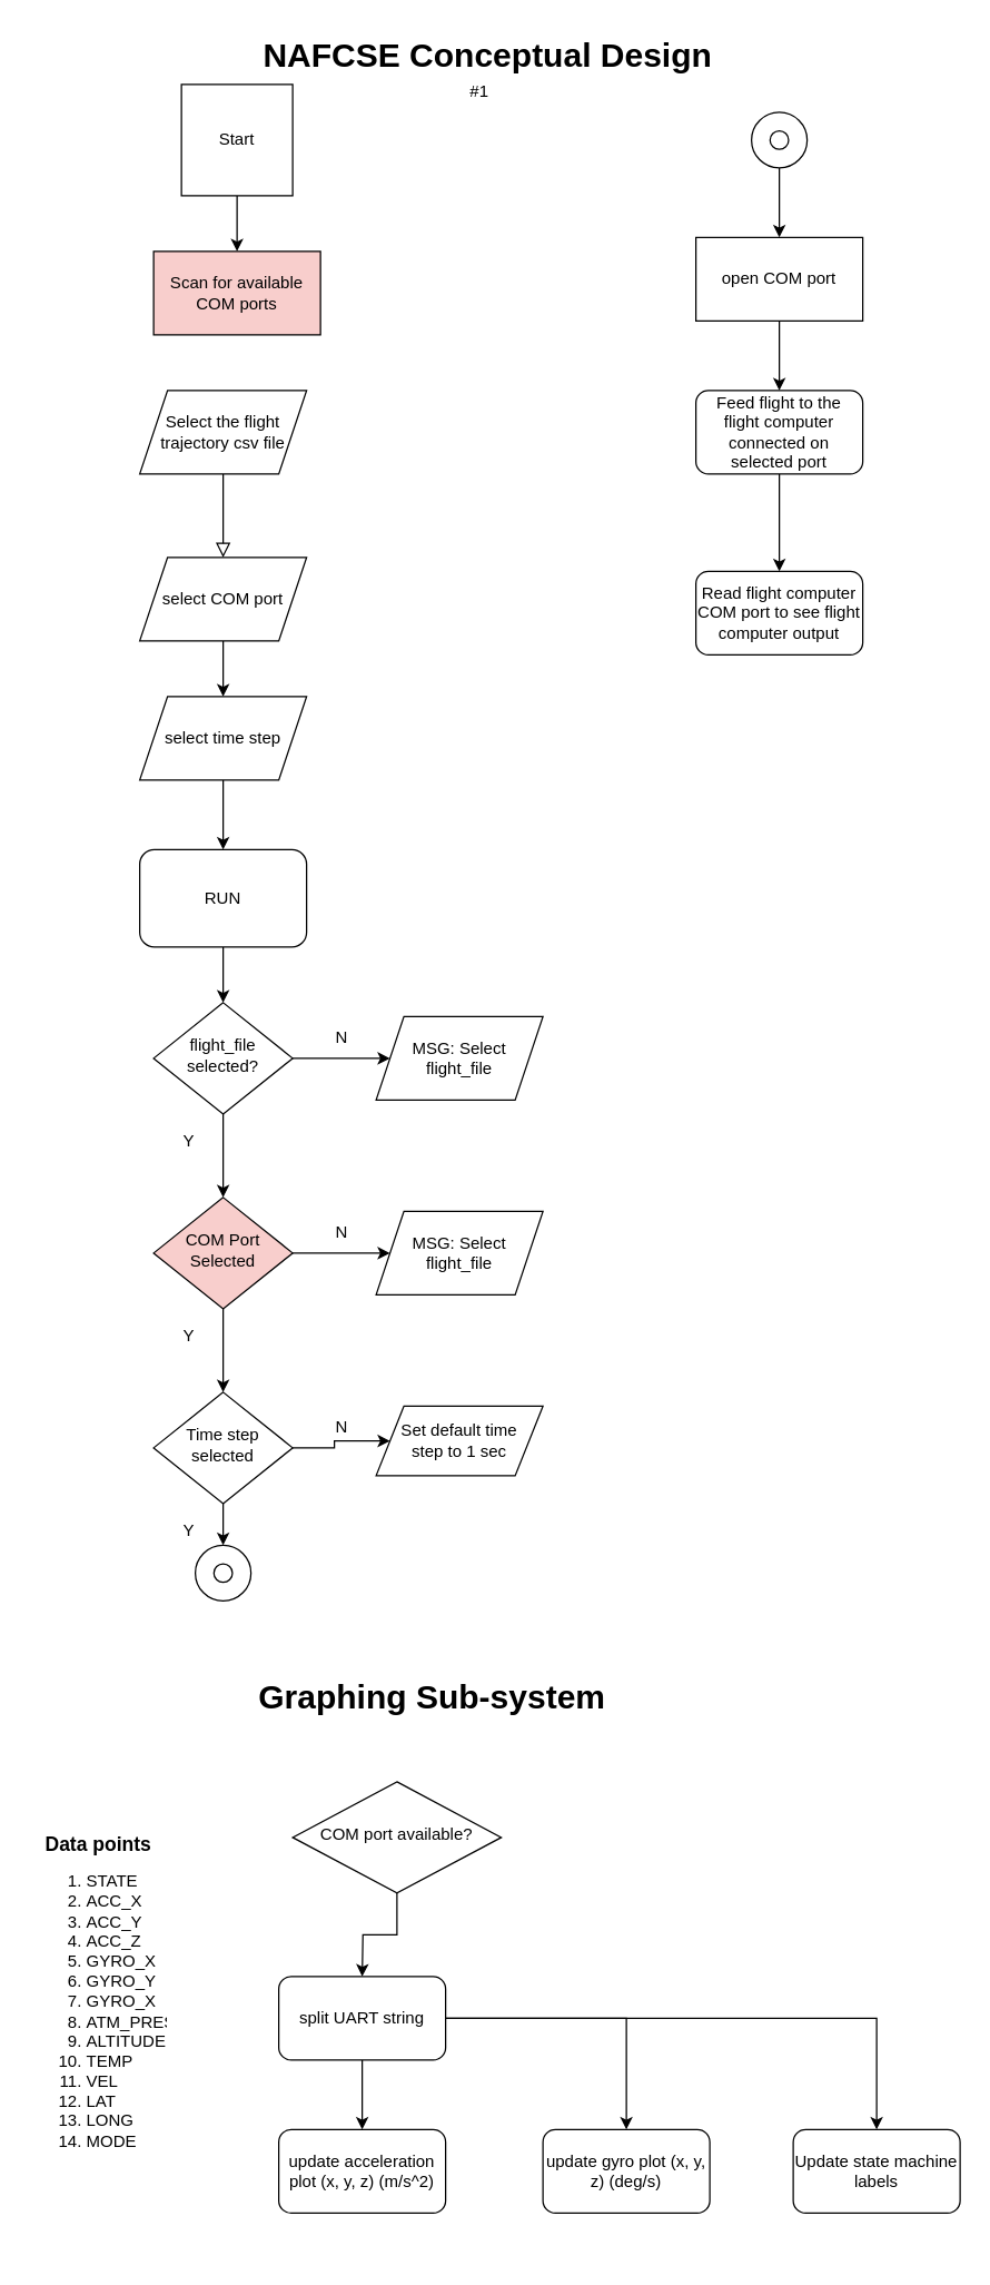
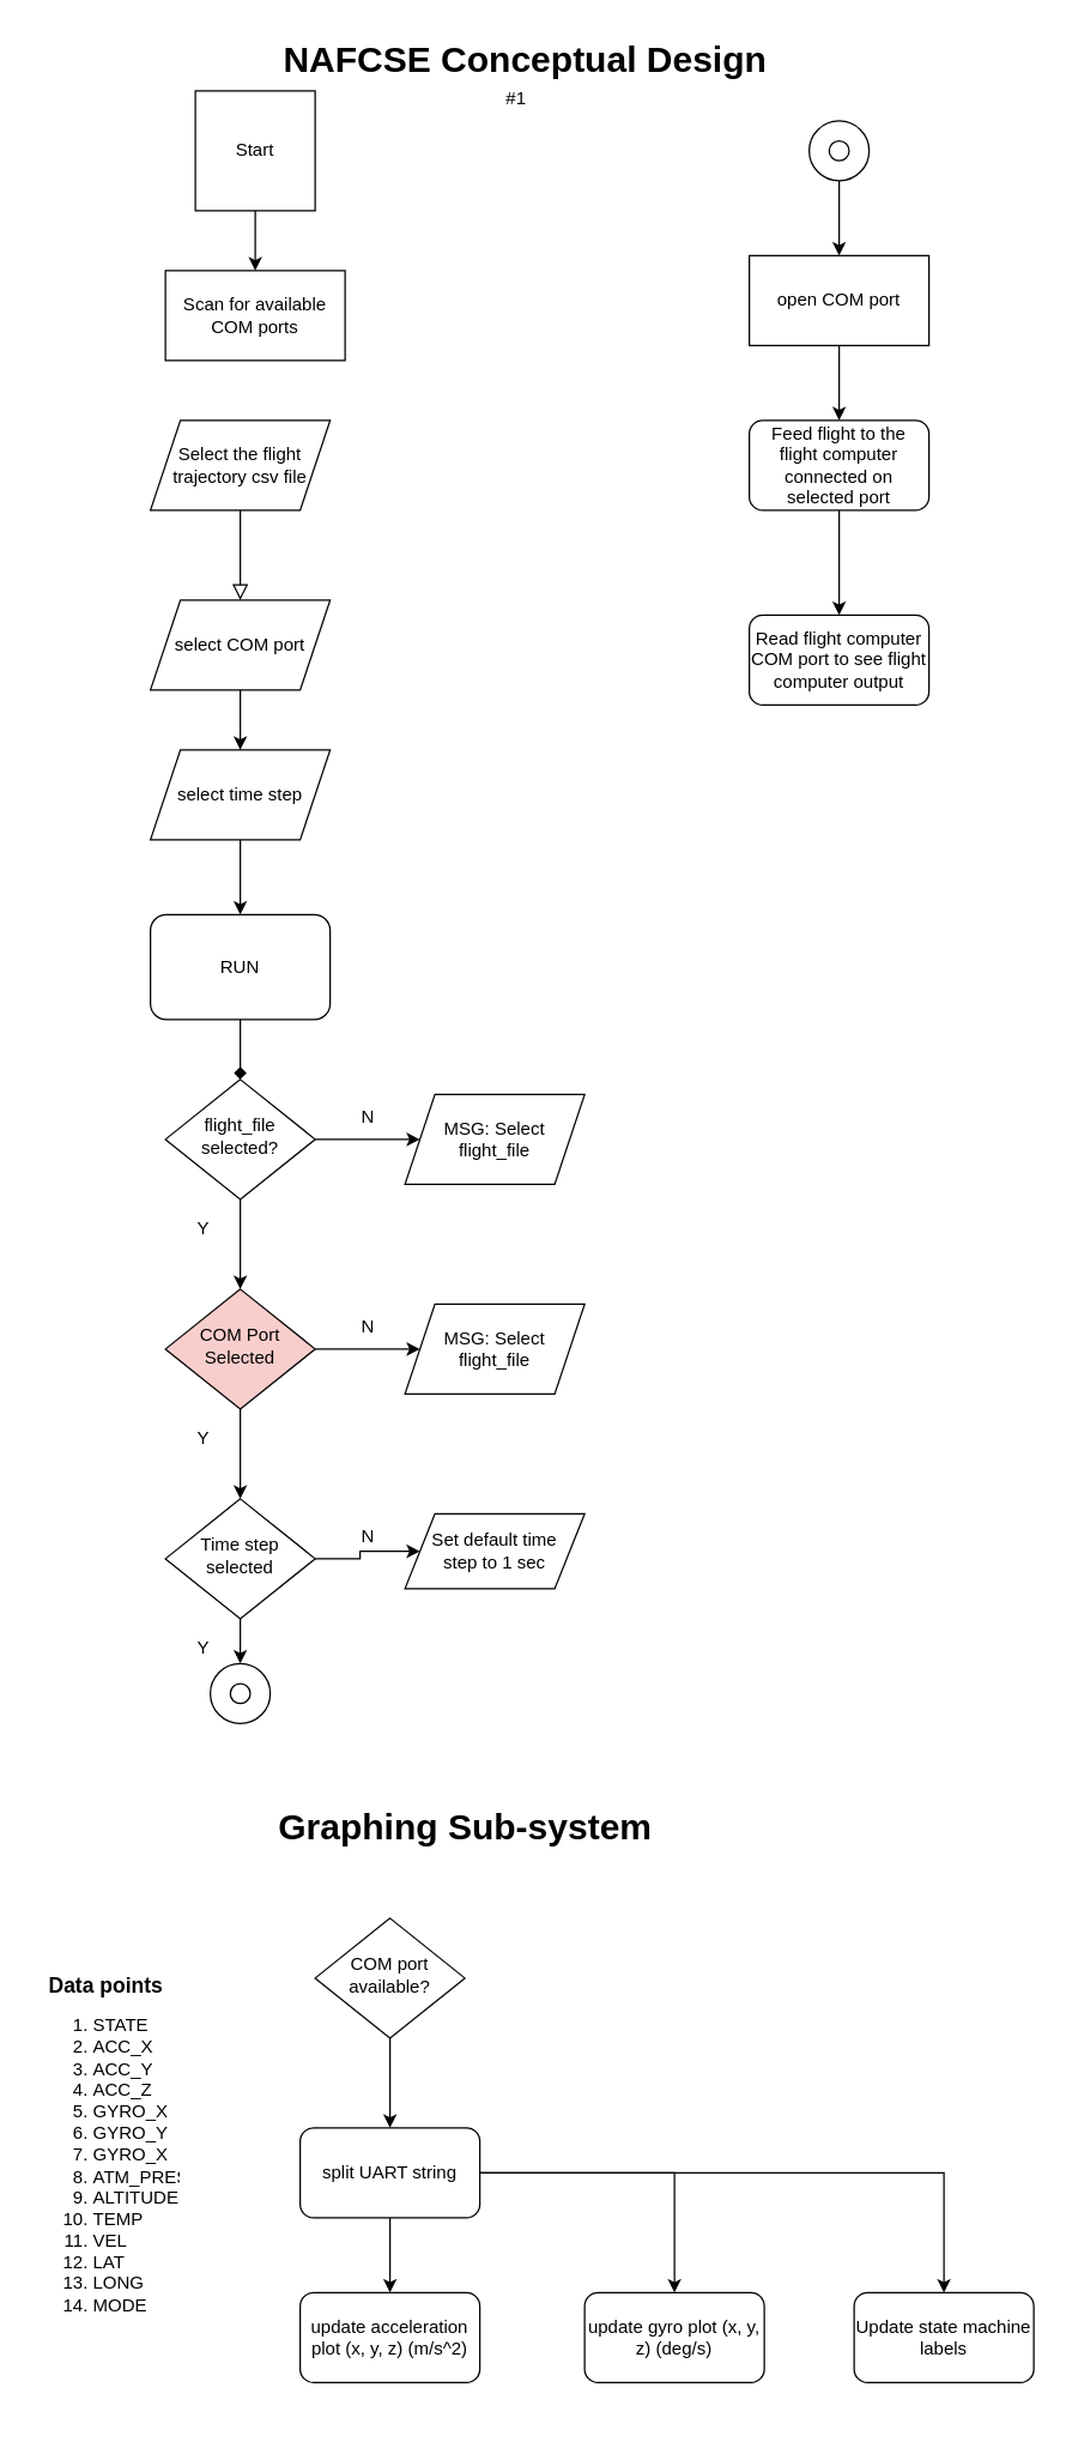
  <mxCell id="0" />
  <mxCell id="1" parent="0" />
  <mxCell id="2" value="" style="rounded=0;html=1;jettySize=auto;orthogonalLoop=1;fontSize=11;endArrow=block;endFill=0;endSize=8;strokeWidth=1;shadow=0;labelBackgroundColor=none;edgeStyle=orthogonalEdgeStyle;" parent="1" edge="1"><mxGeometry relative="1" as="geometry"><mxPoint x="160" y="320" as="sourcePoint" /><mxPoint x="160" y="400" as="targetPoint" /></mxGeometry></mxCell>
  <mxCell id="3" style="edgeStyle=orthogonalEdgeStyle;rounded=0;orthogonalLoop=1;jettySize=auto;html=1;" edge="1" parent="1" source="4" target="30"><mxGeometry relative="1" as="geometry" /></mxCell>
  <mxCell id="4" value="Start" style="whiteSpace=wrap;html=1;aspect=fixed;rounded=0;" vertex="1" parent="1"><mxGeometry x="130" y="60" width="80" height="80" as="geometry" /></mxCell>
  <mxCell id="5" style="edgeStyle=orthogonalEdgeStyle;rounded=0;orthogonalLoop=1;jettySize=auto;html=1;entryX=0.5;entryY=0;entryDx=0;entryDy=0;" edge="1" parent="1"><mxGeometry relative="1" as="geometry"><mxPoint x="160" y="440" as="sourcePoint" /><mxPoint x="160" y="500" as="targetPoint" /></mxGeometry></mxCell>
- <mxCell id="6" style="edgeStyle=orthogonalEdgeStyle;rounded=0;orthogonalLoop=1;jettySize=auto;html=1;entryX=0.5;entryY=0;entryDx=0;entryDy=0;" edge="1" parent="1" source="7" target="14"><mxGeometry relative="1" as="geometry" /></mxCell>
+ <mxCell id="6" style="edgeStyle=orthogonalEdgeStyle;rounded=0;orthogonalLoop=1;jettySize=auto;html=1;entryX=0.5;entryY=0;entryDx=0;entryDy=0;endArrow=diamond;" edge="1" parent="1" source="7" target="14"><mxGeometry relative="1" as="geometry" /></mxCell>
  <mxCell id="7" value="RUN" style="rounded=1;whiteSpace=wrap;html=1;fontSize=12;glass=0;strokeWidth=1;shadow=0;" vertex="1" parent="1"><mxGeometry x="100" y="610" width="120" height="70" as="geometry" /></mxCell>
  <mxCell id="8" value="Select the flight trajectory csv file" style="shape=parallelogram;perimeter=parallelogramPerimeter;whiteSpace=wrap;html=1;fixedSize=1;" vertex="1" parent="1"><mxGeometry x="100" y="280" width="120" height="60" as="geometry" /></mxCell>
  <mxCell id="9" value="select COM port" style="shape=parallelogram;perimeter=parallelogramPerimeter;whiteSpace=wrap;html=1;fixedSize=1;" vertex="1" parent="1"><mxGeometry x="100" y="400" width="120" height="60" as="geometry" /></mxCell>
  <mxCell id="10" style="edgeStyle=orthogonalEdgeStyle;rounded=0;orthogonalLoop=1;jettySize=auto;html=1;entryX=0.5;entryY=0;entryDx=0;entryDy=0;" edge="1" parent="1" source="11" target="7"><mxGeometry relative="1" as="geometry" /></mxCell>
  <mxCell id="11" value="select time step" style="shape=parallelogram;perimeter=parallelogramPerimeter;whiteSpace=wrap;html=1;fixedSize=1;" vertex="1" parent="1"><mxGeometry x="100" y="500" width="120" height="60" as="geometry" /></mxCell>
  <mxCell id="12" style="edgeStyle=orthogonalEdgeStyle;rounded=0;orthogonalLoop=1;jettySize=auto;html=1;" edge="1" parent="1" source="14" target="15"><mxGeometry relative="1" as="geometry" /></mxCell>
  <mxCell id="13" style="edgeStyle=orthogonalEdgeStyle;rounded=0;orthogonalLoop=1;jettySize=auto;html=1;" edge="1" parent="1" source="14"><mxGeometry relative="1" as="geometry"><mxPoint x="160" y="860" as="targetPoint" /></mxGeometry></mxCell>
  <mxCell id="14" value="flight_file selected?" style="rhombus;whiteSpace=wrap;html=1;shadow=0;fontFamily=Helvetica;fontSize=12;align=center;strokeWidth=1;spacing=6;spacingTop=-4;" vertex="1" parent="1"><mxGeometry x="110" y="720" width="100" height="80" as="geometry" /></mxCell>
  <mxCell id="15" value="MSG: Select flight_file" style="shape=parallelogram;perimeter=parallelogramPerimeter;whiteSpace=wrap;html=1;fixedSize=1;" vertex="1" parent="1"><mxGeometry x="270" y="730" width="120" height="60" as="geometry" /></mxCell>
  <mxCell id="16" value="N" style="text;html=1;align=center;verticalAlign=middle;resizable=0;points=[];autosize=1;strokeColor=none;fillColor=none;" vertex="1" parent="1"><mxGeometry x="230" y="730" width="30" height="30" as="geometry" /></mxCell>
  <mxCell id="17" value="Y" style="text;html=1;align=center;verticalAlign=middle;resizable=0;points=[];autosize=1;strokeColor=none;fillColor=none;" vertex="1" parent="1"><mxGeometry x="120" y="805" width="30" height="30" as="geometry" /></mxCell>
  <mxCell id="18" style="edgeStyle=orthogonalEdgeStyle;rounded=0;orthogonalLoop=1;jettySize=auto;html=1;" edge="1" parent="1" source="20" target="21"><mxGeometry relative="1" as="geometry" /></mxCell>
  <mxCell id="19" style="edgeStyle=orthogonalEdgeStyle;rounded=0;orthogonalLoop=1;jettySize=auto;html=1;" edge="1" parent="1" source="20"><mxGeometry relative="1" as="geometry"><mxPoint x="160" y="1000" as="targetPoint" /></mxGeometry></mxCell>
  <mxCell id="20" value="COM Port Selected" style="rhombus;whiteSpace=wrap;html=1;shadow=0;fontFamily=Helvetica;fontSize=12;align=center;strokeWidth=1;spacing=6;spacingTop=-4;fillColor=#f8cecc;" vertex="1" parent="1"><mxGeometry x="110" y="860" width="100" height="80" as="geometry" /></mxCell>
  <mxCell id="21" value="MSG: Select flight_file" style="shape=parallelogram;perimeter=parallelogramPerimeter;whiteSpace=wrap;html=1;fixedSize=1;" vertex="1" parent="1"><mxGeometry x="270" y="870" width="120" height="60" as="geometry" /></mxCell>
  <mxCell id="22" value="N" style="text;html=1;align=center;verticalAlign=middle;resizable=0;points=[];autosize=1;strokeColor=none;fillColor=none;" vertex="1" parent="1"><mxGeometry x="230" y="870" width="30" height="30" as="geometry" /></mxCell>
  <mxCell id="23" value="Y" style="text;html=1;align=center;verticalAlign=middle;resizable=0;points=[];autosize=1;strokeColor=none;fillColor=none;" vertex="1" parent="1"><mxGeometry x="120" y="945" width="30" height="30" as="geometry" /></mxCell>
  <mxCell id="24" style="edgeStyle=orthogonalEdgeStyle;rounded=0;orthogonalLoop=1;jettySize=auto;html=1;" edge="1" parent="1" source="26" target="27"><mxGeometry relative="1" as="geometry" /></mxCell>
  <mxCell id="25" style="edgeStyle=orthogonalEdgeStyle;rounded=0;orthogonalLoop=1;jettySize=auto;html=1;" edge="1" parent="1" source="26"><mxGeometry relative="1" as="geometry"><mxPoint x="160" y="1110" as="targetPoint" /></mxGeometry></mxCell>
  <mxCell id="26" value="Time step selected" style="rhombus;whiteSpace=wrap;html=1;shadow=0;fontFamily=Helvetica;fontSize=12;align=center;strokeWidth=1;spacing=6;spacingTop=-4;" vertex="1" parent="1"><mxGeometry x="110" y="1000" width="100" height="80" as="geometry" /></mxCell>
  <mxCell id="27" value="Set default time &lt;br&gt;step to 1 sec" style="shape=parallelogram;perimeter=parallelogramPerimeter;whiteSpace=wrap;html=1;fixedSize=1;" vertex="1" parent="1"><mxGeometry x="270" y="1010" width="120" height="50" as="geometry" /></mxCell>
  <mxCell id="28" value="N" style="text;html=1;align=center;verticalAlign=middle;resizable=0;points=[];autosize=1;strokeColor=none;fillColor=none;" vertex="1" parent="1"><mxGeometry x="230" y="1010" width="30" height="30" as="geometry" /></mxCell>
  <mxCell id="29" value="Y" style="text;html=1;align=center;verticalAlign=middle;resizable=0;points=[];autosize=1;strokeColor=none;fillColor=none;" vertex="1" parent="1"><mxGeometry x="120" y="1085" width="30" height="30" as="geometry" /></mxCell>
- <mxCell id="30" value="Scan for available COM ports" style="rounded=0;whiteSpace=wrap;html=1;fillColor=#f8cecc;" vertex="1" parent="1"><mxGeometry x="110" y="180" width="120" height="60" as="geometry" /></mxCell>
+ <mxCell id="30" value="Scan for available COM ports" style="rounded=0;whiteSpace=wrap;html=1;" vertex="1" parent="1"><mxGeometry x="110" y="180" width="120" height="60" as="geometry" /></mxCell>
  <mxCell id="31" value="" style="group" vertex="1" connectable="0" parent="1"><mxGeometry x="140" y="1110" width="40" height="40" as="geometry" /></mxCell>
  <mxCell id="32" value="" style="ellipse;whiteSpace=wrap;html=1;aspect=fixed;" vertex="1" parent="31"><mxGeometry width="40" height="40" as="geometry" /></mxCell>
  <mxCell id="33" value="" style="ellipse;whiteSpace=wrap;html=1;aspect=fixed;" vertex="1" parent="31"><mxGeometry x="13.333" y="13.333" width="13.333" height="13.333" as="geometry" /></mxCell>
  <mxCell id="34" value="" style="group" vertex="1" connectable="0" parent="1"><mxGeometry x="540" y="80" width="40" height="40" as="geometry" /></mxCell>
  <mxCell id="35" value="" style="ellipse;whiteSpace=wrap;html=1;aspect=fixed;" vertex="1" parent="34"><mxGeometry width="40" height="40" as="geometry" /></mxCell>
  <mxCell id="36" value="" style="ellipse;whiteSpace=wrap;html=1;aspect=fixed;" vertex="1" parent="34"><mxGeometry x="13.333" y="13.333" width="13.333" height="13.333" as="geometry" /></mxCell>
  <mxCell id="37" style="edgeStyle=orthogonalEdgeStyle;rounded=0;orthogonalLoop=1;jettySize=auto;html=1;entryX=0.5;entryY=0;entryDx=0;entryDy=0;" edge="1" parent="1" source="38" target="41"><mxGeometry relative="1" as="geometry" /></mxCell>
  <mxCell id="38" value="open COM port" style="whiteSpace=wrap;html=1;rounded=0;" vertex="1" parent="1"><mxGeometry x="500" y="170" width="120" height="60" as="geometry" /></mxCell>
  <mxCell id="39" style="edgeStyle=orthogonalEdgeStyle;rounded=0;orthogonalLoop=1;jettySize=auto;html=1;entryX=0.5;entryY=0;entryDx=0;entryDy=0;" edge="1" parent="1" source="35" target="38"><mxGeometry relative="1" as="geometry" /></mxCell>
  <mxCell id="40" style="edgeStyle=orthogonalEdgeStyle;rounded=0;orthogonalLoop=1;jettySize=auto;html=1;" edge="1" parent="1" source="41" target="42"><mxGeometry relative="1" as="geometry" /></mxCell>
  <mxCell id="41" value="Feed flight to the flight computer connected on selected port" style="rounded=1;whiteSpace=wrap;html=1;" vertex="1" parent="1"><mxGeometry x="500" y="280" width="120" height="60" as="geometry" /></mxCell>
  <mxCell id="42" value="Read flight computer COM port to see flight computer output" style="rounded=1;whiteSpace=wrap;html=1;" vertex="1" parent="1"><mxGeometry x="500" y="410" width="120" height="60" as="geometry" /></mxCell>
  <mxCell id="43" value="NAFCSE Conceptual Design" style="text;strokeColor=none;fillColor=none;html=1;fontSize=24;fontStyle=1;verticalAlign=middle;align=center;" vertex="1" parent="1"><mxGeometry x="300" y="20" width="100" height="40" as="geometry" /></mxCell>
  <mxCell id="44" value="#1" style="text;html=1;align=center;verticalAlign=middle;resizable=0;points=[];autosize=1;strokeColor=none;fillColor=none;" vertex="1" parent="1"><mxGeometry x="324" y="50" width="40" height="30" as="geometry" /></mxCell>
  <mxCell id="45" value="Graphing Sub-system" style="text;strokeColor=none;fillColor=none;html=1;fontSize=24;fontStyle=1;verticalAlign=middle;align=center;" vertex="1" parent="1"><mxGeometry x="260" y="1200" width="100" height="40" as="geometry" /></mxCell>
  <mxCell id="46" style="edgeStyle=orthogonalEdgeStyle;rounded=0;orthogonalLoop=1;jettySize=auto;html=1;" edge="1" parent="1" source="47"><mxGeometry relative="1" as="geometry"><mxPoint x="260" y="1420" as="targetPoint" /></mxGeometry></mxCell>
- <mxCell id="47" value="COM port available?" style="rhombus;whiteSpace=wrap;html=1;shadow=0;fontFamily=Helvetica;fontSize=12;align=center;strokeWidth=1;spacing=6;spacingTop=-4;" vertex="1" parent="1"><mxGeometry x="210" y="1280" width="150" height="80" as="geometry" /></mxCell>
+ <mxCell id="47" value="COM port available?" style="rhombus;whiteSpace=wrap;html=1;shadow=0;fontFamily=Helvetica;fontSize=12;align=center;strokeWidth=1;spacing=6;spacingTop=-4;" vertex="1" parent="1"><mxGeometry x="210" y="1280" width="100" height="80" as="geometry" /></mxCell>
  <mxCell id="48" style="edgeStyle=orthogonalEdgeStyle;rounded=0;orthogonalLoop=1;jettySize=auto;html=1;entryX=0.5;entryY=0;entryDx=0;entryDy=0;" edge="1" parent="1" source="51" target="52"><mxGeometry relative="1" as="geometry" /></mxCell>
  <mxCell id="49" style="edgeStyle=orthogonalEdgeStyle;rounded=0;orthogonalLoop=1;jettySize=auto;html=1;" edge="1" parent="1" source="51" target="53"><mxGeometry relative="1" as="geometry" /></mxCell>
  <mxCell id="50" style="edgeStyle=orthogonalEdgeStyle;rounded=0;orthogonalLoop=1;jettySize=auto;html=1;entryX=0.5;entryY=0;entryDx=0;entryDy=0;" edge="1" parent="1" source="51" target="54"><mxGeometry relative="1" as="geometry" /></mxCell>
  <mxCell id="51" value="split UART string" style="rounded=1;whiteSpace=wrap;html=1;" vertex="1" parent="1"><mxGeometry x="200" y="1420" width="120" height="60" as="geometry" /></mxCell>
  <mxCell id="52" value="update acceleration plot (x, y, z) (m/s^2)" style="rounded=1;whiteSpace=wrap;html=1;" vertex="1" parent="1"><mxGeometry x="200" y="1530" width="120" height="60" as="geometry" /></mxCell>
  <mxCell id="53" value="update gyro plot (x, y, z) (deg/s)" style="rounded=1;whiteSpace=wrap;html=1;" vertex="1" parent="1"><mxGeometry x="390" y="1530" width="120" height="60" as="geometry" /></mxCell>
  <mxCell id="54" value="Update state machine labels" style="rounded=1;whiteSpace=wrap;html=1;" vertex="1" parent="1"><mxGeometry x="570" y="1530" width="120" height="60" as="geometry" /></mxCell>
  <mxCell id="55" value="&lt;ol&gt;&lt;li style=&quot;border-color: var(--border-color);&quot;&gt;STATE&lt;/li&gt;&lt;li style=&quot;border-color: var(--border-color);&quot;&gt;&lt;span style=&quot;background-color: initial;&quot;&gt;ACC_X&lt;/span&gt;&lt;/li&gt;&lt;li style=&quot;border-color: var(--border-color);&quot;&gt;ACC_Y&lt;/li&gt;&lt;li style=&quot;border-color: var(--border-color);&quot;&gt;ACC_Z&lt;/li&gt;&lt;li style=&quot;border-color: var(--border-color);&quot;&gt;GYRO_X&lt;/li&gt;&lt;li style=&quot;border-color: var(--border-color);&quot;&gt;GYRO_Y&lt;/li&gt;&lt;li style=&quot;border-color: var(--border-color);&quot;&gt;GYRO_X&lt;/li&gt;&lt;li style=&quot;border-color: var(--border-color);&quot;&gt;ATM_PRESSURE&lt;/li&gt;&lt;li style=&quot;border-color: var(--border-color);&quot;&gt;ALTITUDE&lt;/li&gt;&lt;li style=&quot;border-color: var(--border-color);&quot;&gt;TEMP&lt;/li&gt;&lt;li style=&quot;border-color: var(--border-color);&quot;&gt;VEL&lt;/li&gt;&lt;li style=&quot;border-color: var(--border-color);&quot;&gt;LAT&lt;/li&gt;&lt;li style=&quot;border-color: var(--border-color);&quot;&gt;LONG&lt;/li&gt;&lt;li style=&quot;border-color: var(--border-color);&quot;&gt;MODE&lt;/li&gt;&lt;/ol&gt;" style="text;strokeColor=none;fillColor=none;html=1;whiteSpace=wrap;verticalAlign=middle;overflow=hidden;" vertex="1" parent="1"><mxGeometry x="20" y="1270" width="100" height="350" as="geometry" /></mxCell>
  <mxCell id="56" value="&lt;b&gt;&lt;font style=&quot;font-size: 14px;&quot;&gt;Data points&lt;/font&gt;&lt;/b&gt;" style="text;html=1;align=center;verticalAlign=middle;resizable=0;points=[];autosize=1;strokeColor=none;fillColor=none;" vertex="1" parent="1"><mxGeometry x="20" y="1310" width="100" height="30" as="geometry" /></mxCell>
